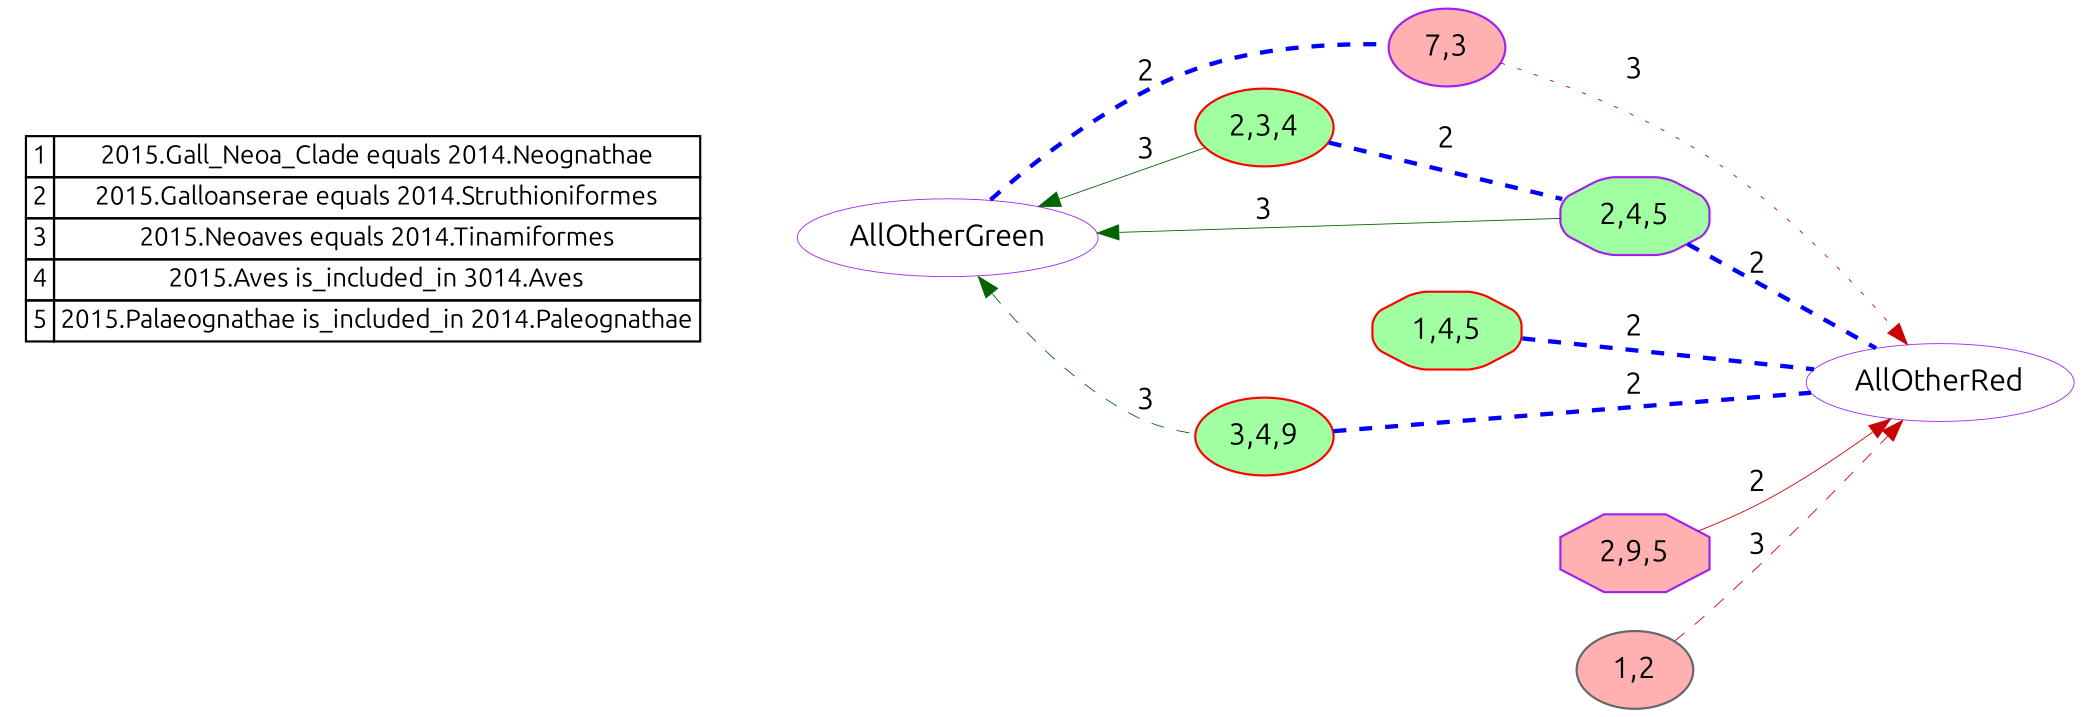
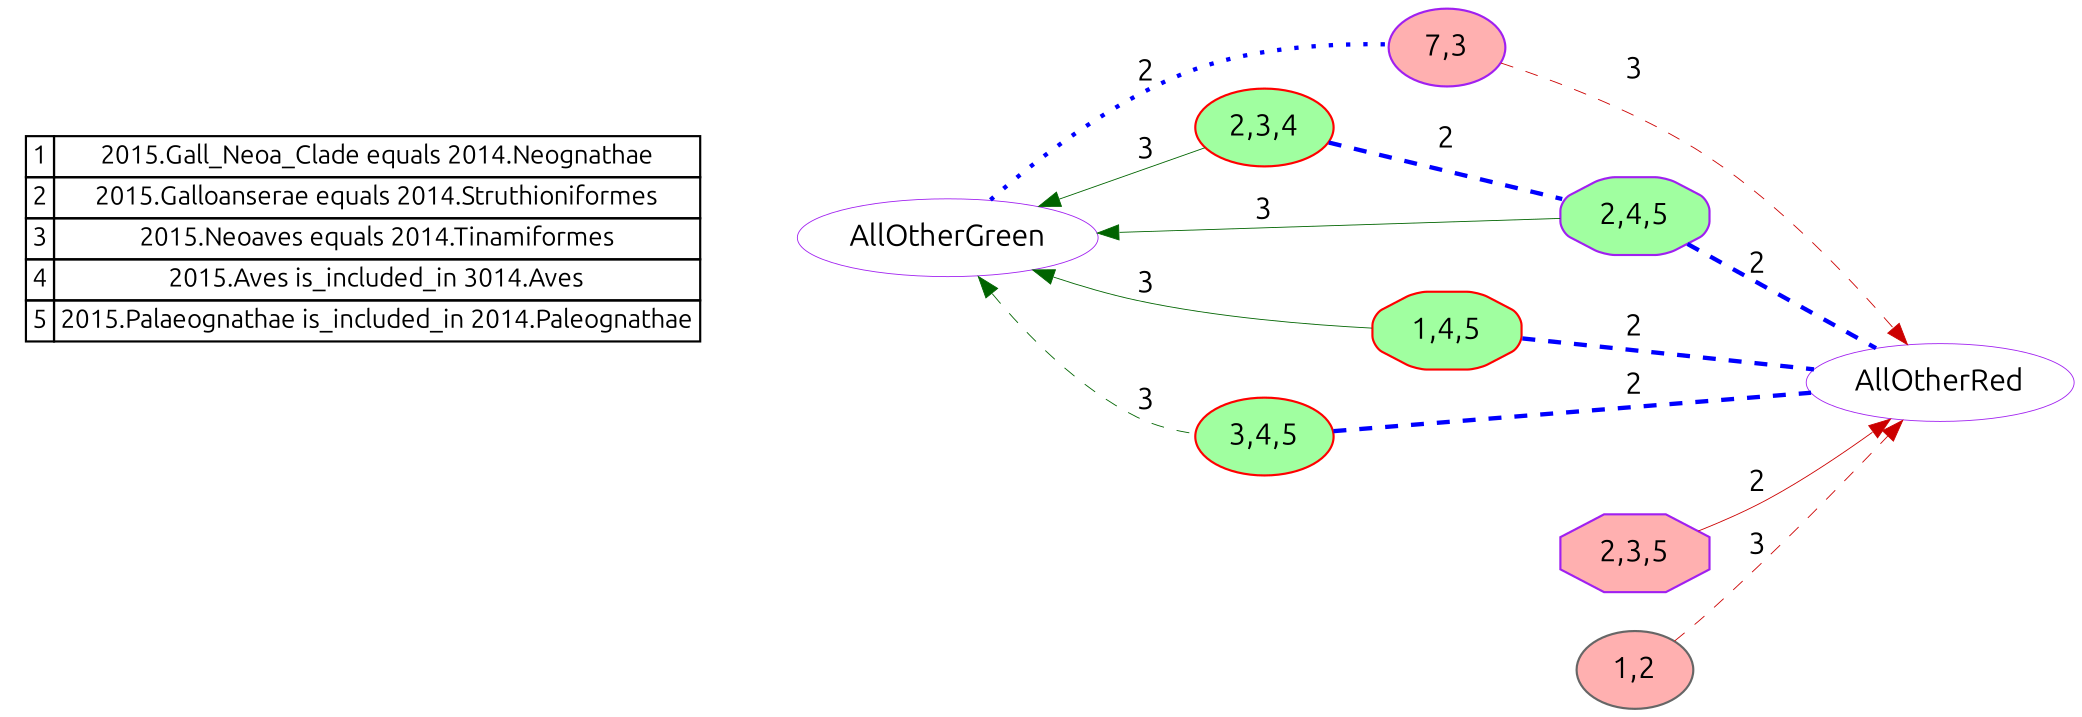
  digraph {
    fontname=Ubuntu
    rankdir=LR
    node [color=purple fillcolor="#FFB0B0" fontname=Ubuntu shape=ellipse style="rounded,filled"]
    edge [fontname=Ubuntu penwidth=0.4 style=dashed color="#0000FF"]
    n1 [color=black fillcolor=white fontsize=12 label=<   <TABLE BORDER="0" CELLBORDER="1" CELLSPACING="0" CELLPADDING="2">  <TR>   <TD>1</TD>   <TD>2015.Gall_Neoa_Clade equals 2014.Neognathae</TD>   </TR>  <TR>   <TD>2</TD>   <TD>2015.Galloanserae equals 2014.Struthioniformes</TD>   </TR>  <TR>   <TD>3</TD>   <TD>2015.Neoaves equals 2014.Tinamiformes</TD>   </TR>  <TR>   <TD>4</TD>   <TD>2015.Aves is_included_in 3014.Aves</TD>   </TR>  <TR>   <TD>5</TD>   <TD>2015.Palaeognathae is_included_in 2014.Paleognathae</TD>   </TR>  </TABLE>   > shape=plaintext]
    AllOtherGreen [penwidth=0.4 style=rounded fillcolor=""]
    AllOtherRed [penwidth=0.4 style=solid]
    n4 [label="7,3" style=filled]
    "2,4,5" [fillcolor="#A0FFA0" shape=octagon]
    "1,4,5" [color=red fillcolor="#A0FFA0" shape=octagon]
    "2,3,4" [color=red fillcolor="#A0FFA0"]
-   "3,4,5" [color=red fillcolor="#A0FFA0" label="3,4,9"]
-   "2,3,5" [shape=octagon style=filled label="2,9,5"]
+   "3,4,5" [color=red fillcolor="#A0FFA0"]
+   "2,3,5" [shape=octagon style=filled]
    "1,2" [color=gray40 style=filled]
    subgraph sub_1 {
      rank=top
      n1
    }
    n1 -> AllOtherGreen [style=invis color=""]
-   AllOtherGreen -> n4 [arrowhead=none label=2 penwidth=2]
+   AllOtherGreen -> n4 [arrowhead=none label=2 penwidth=2 style=dotted]
    AllOtherGreen -> "2,4,5" [color="#006400" dir=back label=3 style=bold]
+   AllOtherGreen -> "1,4,5" [color="#006400" dir=back label=3 style=bold]
    AllOtherGreen -> "2,3,4" [color="#006400" dir=back label=3 style=bold]
    AllOtherGreen -> "3,4,5" [color="#006400" dir=back label=3]
-   n4 -> AllOtherRed [color="#CC0000" label=3 style=dotted]
+   n4 -> AllOtherRed [color="#CC0000" label=3]
    "2,4,5" -> AllOtherRed [arrowhead=none label=2 penwidth=2]
    "1,4,5" -> AllOtherRed [arrowhead=none label=2 penwidth=2]
    "2,3,4" -> "2,4,5" [arrowhead=none label=2 penwidth=2]
    "3,4,5" -> AllOtherRed [arrowhead=none label=2 penwidth=2]
    "2,3,5" -> AllOtherRed [color="#CC0000" label=2 style=bold]
    "1,2" -> AllOtherRed [color="#CC0000" label=3]
  }
